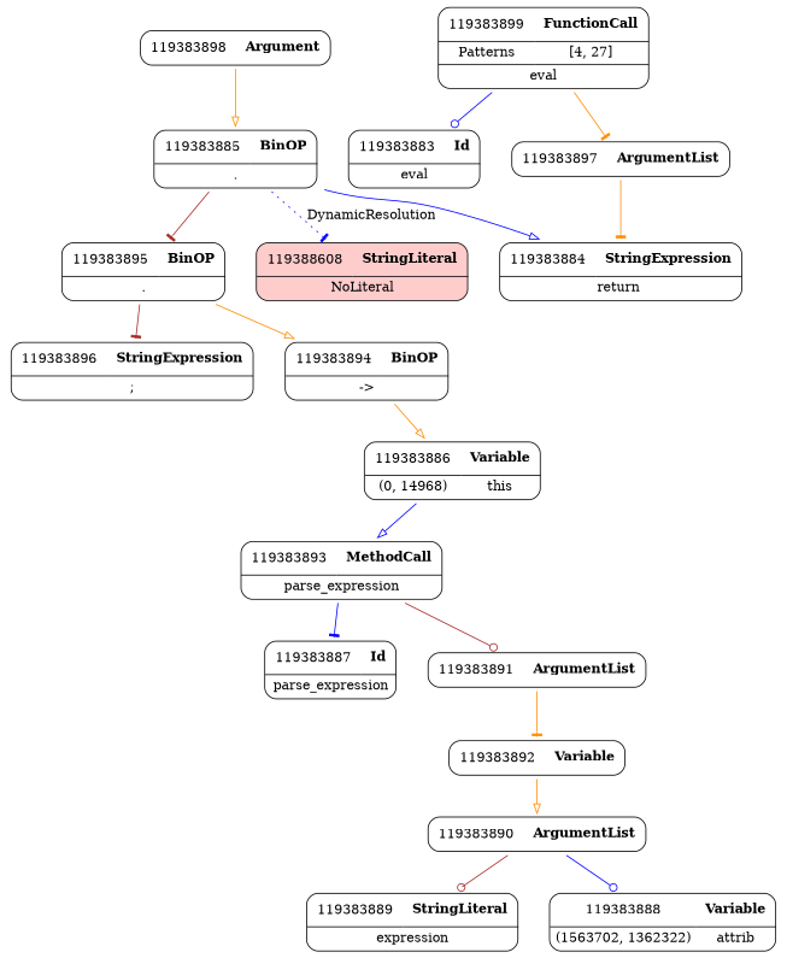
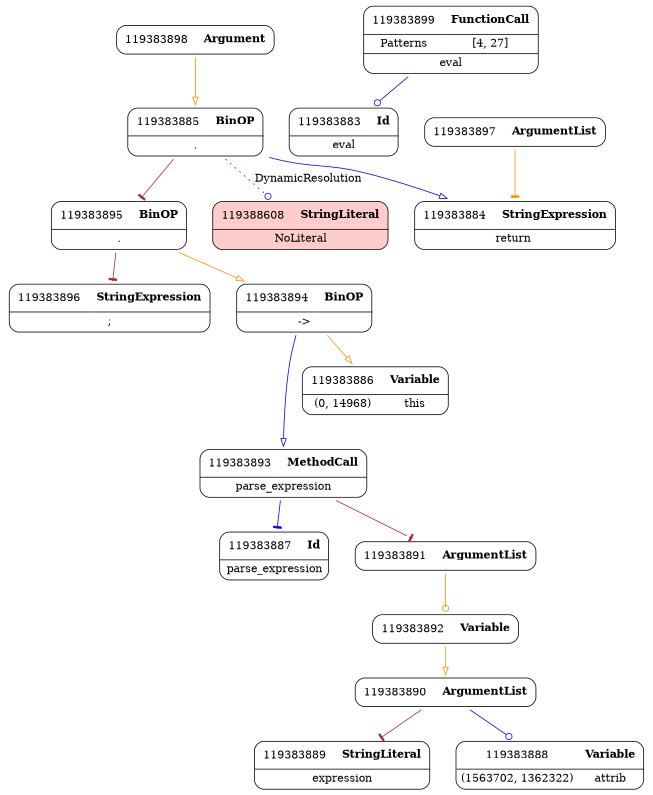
  digraph {
    node [shape=none]
    edge [arrowhead=tee color=darkorange weight=2]
    n1 [label=<<TABLE border='1' cellspacing='0' cellpadding='10' style='rounded' ><TR><TD border='0'>119383897</TD><TD border='0'><B>ArgumentList</B></TD></TR></TABLE>>]
    n2 [label=<<TABLE border='1' cellspacing='0' cellpadding='10' style='rounded' ><TR><TD border='0'>119383884</TD><TD border='0'><B>StringExpression</B></TD></TR><HR/><TR><TD border='0' cellpadding='5' colspan='2'>return </TD></TR></TABLE>>]
    n3 [label=<<TABLE border='1' cellspacing='0' cellpadding='10' style='rounded' ><TR><TD border='0'>119383898</TD><TD border='0'><B>Argument</B></TD></TR></TABLE>>]
    n4 [label=<<TABLE border='1' cellspacing='0' cellpadding='10' style='rounded' ><TR><TD border='0'>119383885</TD><TD border='0'><B>BinOP</B></TD></TR><HR/><TR><TD border='0' cellpadding='5' colspan='2'>.</TD></TR></TABLE>>]
    n5 [label=<<TABLE border='1' cellspacing='0' cellpadding='10' style='rounded' ><TR><TD border='0'>119383895</TD><TD border='0'><B>BinOP</B></TD></TR><HR/><TR><TD border='0' cellpadding='5' colspan='2'>.</TD></TR></TABLE>>]
    n6 [label=<<TABLE border='1' cellspacing='0' cellpadding='10' style='rounded' bgcolor='#FFCCCC' ><TR><TD border='0'>119388608</TD><TD border='0'><B>StringLiteral</B></TD></TR><HR/><TR><TD border='0' cellpadding='5' colspan='2'>NoLiteral</TD></TR></TABLE>>]
    n7 [label=<<TABLE border='1' cellspacing='0' cellpadding='10' style='rounded' ><TR><TD border='0'>119383896</TD><TD border='0'><B>StringExpression</B></TD></TR><HR/><TR><TD border='0' cellpadding='5' colspan='2'>;</TD></TR></TABLE>>]
    n8 [label=<<TABLE border='1' cellspacing='0' cellpadding='10' style='rounded' ><TR><TD border='0'>119383899</TD><TD border='0'><B>FunctionCall</B></TD></TR><HR/><TR><TD border='0' cellpadding='5'>Patterns</TD><TD border='0' cellpadding='5'>[4, 27]</TD></TR><HR/><TR><TD border='0' cellpadding='5' colspan='2'>eval</TD></TR></TABLE>>]
    n9 [label=<<TABLE border='1' cellspacing='0' cellpadding='10' style='rounded' ><TR><TD border='0'>119383883</TD><TD border='0'><B>Id</B></TD></TR><HR/><TR><TD border='0' cellpadding='5' colspan='2'>eval</TD></TR></TABLE>>]
    n10 [label=<<TABLE border='1' cellspacing='0' cellpadding='10' style='rounded' ><TR><TD border='0'>119383894</TD><TD border='0'><B>BinOP</B></TD></TR><HR/><TR><TD border='0' cellpadding='5' colspan='2'>-&gt;</TD></TR></TABLE>>]
    n11 [label=<<TABLE border='1' cellspacing='0' cellpadding='10' style='rounded' ><TR><TD border='0'>119383893</TD><TD border='0'><B>MethodCall</B></TD></TR><HR/><TR><TD border='0' cellpadding='5' colspan='2'>parse_expression</TD></TR></TABLE>>]
    n12 [label=<<TABLE border='1' cellspacing='0' cellpadding='10' style='rounded' ><TR><TD border='0'>119383887</TD><TD border='0'><B>Id</B></TD></TR><HR/><TR><TD border='0' cellpadding='5' colspan='2'>parse_expression</TD></TR></TABLE>>]
    n13 [label=<<TABLE border='1' cellspacing='0' cellpadding='10' style='rounded' ><TR><TD border='0'>119383891</TD><TD border='0'><B>ArgumentList</B></TD></TR></TABLE>>]
    n14 [label=<<TABLE border='1' cellspacing='0' cellpadding='10' style='rounded' ><TR><TD border='0'>119383892</TD><TD border='0'><B>Variable</B></TD></TR></TABLE>>]
    n15 [label=<<TABLE border='1' cellspacing='0' cellpadding='10' style='rounded' ><TR><TD border='0'>119383890</TD><TD border='0'><B>ArgumentList</B></TD></TR></TABLE>>]
    n16 [label=<<TABLE border='1' cellspacing='0' cellpadding='10' style='rounded' ><TR><TD border='0'>119383889</TD><TD border='0'><B>StringLiteral</B></TD></TR><HR/><TR><TD border='0' cellpadding='5' colspan='2'>expression</TD></TR></TABLE>>]
    n17 [label=<<TABLE border='1' cellspacing='0' cellpadding='10' style='rounded' ><TR><TD border='0'>119383888</TD><TD border='0'><B>Variable</B></TD></TR><HR/><TR><TD border='0' cellpadding='5'>(1563702, 1362322)</TD><TD border='0' cellpadding='5'>attrib</TD></TR></TABLE>>]
    n18 [label=<<TABLE border='1' cellspacing='0' cellpadding='10' style='rounded' ><TR><TD border='0'>119383886</TD><TD border='0'><B>Variable</B></TD></TR><HR/><TR><TD border='0' cellpadding='5'>(0, 14968)</TD><TD border='0' cellpadding='5'>this</TD></TR></TABLE>>]
    n1 -> n2
    n3 -> n4 [arrowhead=onormal]
    n4 -> n2 [arrowhead=onormal color=blue]
    n4 -> n5 [color=brown]
-   n4 -> n6 [color=blue label=DynamicResolution style=dotted weight=""]
+   n4 -> n6 [arrowhead=odot color=blue label=DynamicResolution style=dotted weight=""]
    n5 -> n7 [color=brown]
    n5 -> n10 [arrowhead=onormal]
-   n8 -> n1
    n8 -> n9 [arrowhead=odot color=blue]
-   n18 -> n11 [arrowhead=onormal color=blue]
+   n10 -> n11 [arrowhead=onormal color=blue]
    n10 -> n18 [arrowhead=onormal]
    n11 -> n12 [color=blue]
-   n11 -> n13 [arrowhead=odot color=brown]
-   n13 -> n14
+   n11 -> n13 [color=brown]
+   n13 -> n14 [arrowhead=odot]
    n14 -> n15 [arrowhead=onormal]
-   n15 -> n16 [arrowhead=odot color=brown]
+   n15 -> n16 [color=brown]
    n15 -> n17 [arrowhead=odot color=blue]
  }
